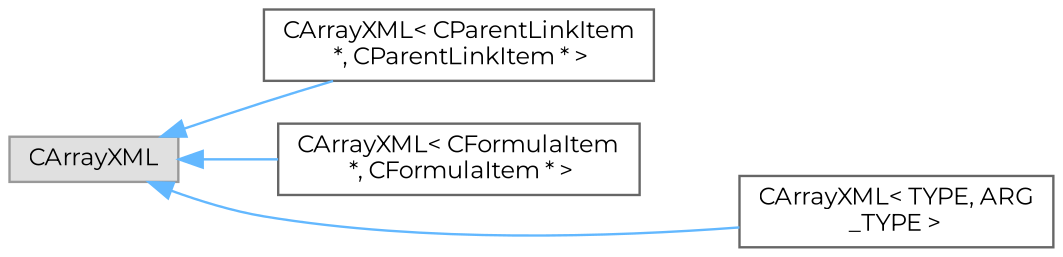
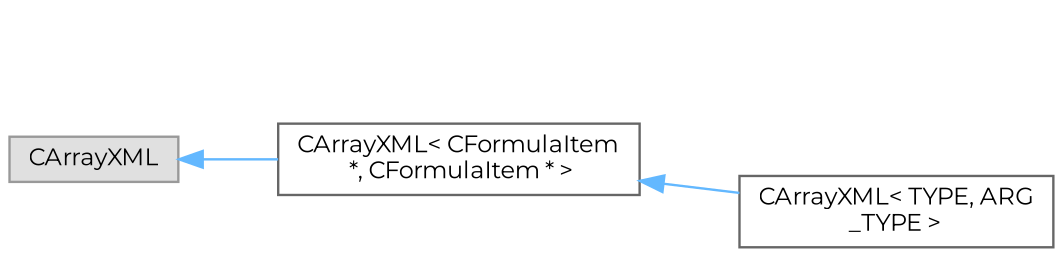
  digraph {
    fontname=Montserrat
    rankdir=LR
    node [color=grey40 fillcolor=white fontname=Montserrat fontsize=10 shape=box style=filled]
    edge [color=steelblue1 dir=back fontname=Montserrat fontsize=10 labelfontname=Helvetica labelfontsize=10 style=solid]
    n1 [color=grey60 fillcolor="#E0E0E0" height=0.2 label=CArrayXML width=0.4]
-   n2 [height=0.2 label="CArrayXML\< CParentLinkItem\l *, CParentLinkItem * \>" width=0.4]
    n3 [height=0.2 label="CArrayXML\< CFormulaItem\l *, CFormulaItem * \>" width=0.4]
    n4 [height=0.2 label="CArrayXML\< TYPE, ARG\l_TYPE \>" width=0.4]
-   n1 -> n2
    n1 -> n3
-   n1 -> n4
+   n3 -> n4
  }
